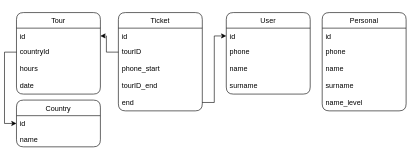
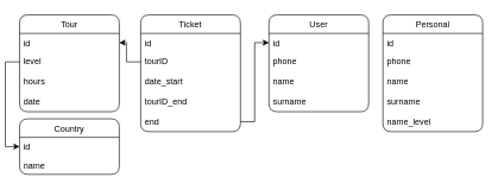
  <mxCell id="0" />
  <mxCell id="1" parent="0" />
  <mxCell id="2" value="Country" style="swimlane;fontStyle=0;childLayout=stackLayout;horizontal=1;startSize=26;fillColor=none;horizontalStack=0;resizeParent=1;resizeParentMax=0;resizeLast=0;collapsible=1;marginBottom=0;rounded=1;sketch=0;" vertex="1" parent="1"><mxGeometry x="20" y="166" width="140" height="78" as="geometry" /></mxCell>
  <mxCell id="3" value="id" style="text;strokeColor=none;fillColor=none;align=left;verticalAlign=top;spacingLeft=4;spacingRight=4;overflow=hidden;rotatable=0;points=[[0,0.5],[1,0.5]];portConstraint=eastwest;" vertex="1" parent="2"><mxGeometry y="26" width="140" height="26" as="geometry" /></mxCell>
  <mxCell id="4" value="name" style="text;strokeColor=none;fillColor=none;align=left;verticalAlign=top;spacingLeft=4;spacingRight=4;overflow=hidden;rotatable=0;points=[[0,0.5],[1,0.5]];portConstraint=eastwest;rounded=1;sketch=0;" vertex="1" parent="2"><mxGeometry y="52" width="140" height="26" as="geometry" /></mxCell>
  <mxCell id="5" value="User" style="swimlane;fontStyle=0;childLayout=stackLayout;horizontal=1;startSize=26;fillColor=none;horizontalStack=0;resizeParent=1;resizeParentMax=0;resizeLast=0;collapsible=1;marginBottom=0;verticalAlign=middle;rounded=1;" vertex="1" parent="1"><mxGeometry x="370" width="140" height="136" as="geometry" y="20" /></mxCell>
  <mxCell id="6" value="id" style="text;strokeColor=none;fillColor=none;align=left;verticalAlign=top;spacingLeft=4;spacingRight=4;overflow=hidden;rotatable=0;points=[[0,0.5],[1,0.5]];portConstraint=eastwest;" vertex="1" parent="5"><mxGeometry y="26" width="140" height="26" as="geometry" /></mxCell>
  <mxCell id="7" value="phone" style="text;strokeColor=none;fillColor=none;align=left;verticalAlign=top;spacingLeft=4;spacingRight=4;overflow=hidden;rotatable=0;points=[[0,0.5],[1,0.5]];portConstraint=eastwest;" vertex="1" parent="5"><mxGeometry y="52" width="140" height="28" as="geometry" /></mxCell>
  <mxCell id="8" value="name" style="text;strokeColor=none;fillColor=none;align=left;verticalAlign=top;spacingLeft=4;spacingRight=4;overflow=hidden;rotatable=0;points=[[0,0.5],[1,0.5]];portConstraint=eastwest;" vertex="1" parent="5"><mxGeometry y="80" width="140" height="28" as="geometry" /></mxCell>
  <mxCell id="9" value="surname" style="text;strokeColor=none;fillColor=none;align=left;verticalAlign=top;spacingLeft=4;spacingRight=4;overflow=hidden;rotatable=0;points=[[0,0.5],[1,0.5]];portConstraint=eastwest;" vertex="1" parent="5"><mxGeometry y="108" width="140" height="28" as="geometry" /></mxCell>
  <mxCell id="10" value="Tour" style="swimlane;fontStyle=0;childLayout=stackLayout;horizontal=1;startSize=26;fillColor=none;horizontalStack=0;resizeParent=1;resizeParentMax=0;resizeLast=0;collapsible=1;marginBottom=0;verticalAlign=middle;rounded=1;" vertex="1" parent="1"><mxGeometry x="20" width="140" height="136" as="geometry" y="20" /></mxCell>
  <mxCell id="11" value="id" style="text;strokeColor=none;fillColor=none;align=left;verticalAlign=top;spacingLeft=4;spacingRight=4;overflow=hidden;rotatable=0;points=[[0,0.5],[1,0.5]];portConstraint=eastwest;" vertex="1" parent="10"><mxGeometry y="26" width="140" height="26" as="geometry" /></mxCell>
- <mxCell id="12" value="countryId" style="text;strokeColor=none;fillColor=none;align=left;verticalAlign=top;spacingLeft=4;spacingRight=4;overflow=hidden;rotatable=0;points=[[0,0.5],[1,0.5]];portConstraint=eastwest;" vertex="1" parent="10"><mxGeometry y="52" width="140" height="28" as="geometry" /></mxCell>
+ <mxCell id="12" value="level" style="text;strokeColor=none;fillColor=none;align=left;verticalAlign=top;spacingLeft=4;spacingRight=4;overflow=hidden;rotatable=0;points=[[0,0.5],[1,0.5]];portConstraint=eastwest;" vertex="1" parent="10"><mxGeometry y="52" width="140" height="28" as="geometry" /></mxCell>
  <mxCell id="13" value="hours" style="text;strokeColor=none;fillColor=none;align=left;verticalAlign=top;spacingLeft=4;spacingRight=4;overflow=hidden;rotatable=0;points=[[0,0.5],[1,0.5]];portConstraint=eastwest;" vertex="1" parent="10"><mxGeometry y="80" width="140" height="28" as="geometry" /></mxCell>
  <mxCell id="14" value="date" style="text;strokeColor=none;fillColor=none;align=left;verticalAlign=top;spacingLeft=4;spacingRight=4;overflow=hidden;rotatable=0;points=[[0,0.5],[1,0.5]];portConstraint=eastwest;" vertex="1" parent="10"><mxGeometry y="108" width="140" height="28" as="geometry" /></mxCell>
  <mxCell id="15" value="Ticket" style="swimlane;fontStyle=0;childLayout=stackLayout;horizontal=1;startSize=26;fillColor=none;horizontalStack=0;resizeParent=1;resizeParentMax=0;resizeLast=0;collapsible=1;marginBottom=0;verticalAlign=middle;rounded=1;" vertex="1" parent="1"><mxGeometry x="190" width="140" height="164" as="geometry" y="20" /></mxCell>
  <mxCell id="16" value="id" style="text;strokeColor=none;fillColor=none;align=left;verticalAlign=top;spacingLeft=4;spacingRight=4;overflow=hidden;rotatable=0;points=[[0,0.5],[1,0.5]];portConstraint=eastwest;" vertex="1" parent="15"><mxGeometry y="26" width="140" height="26" as="geometry" /></mxCell>
  <mxCell id="17" value="tourID" style="text;strokeColor=none;fillColor=none;align=left;verticalAlign=top;spacingLeft=4;spacingRight=4;overflow=hidden;rotatable=0;points=[[0,0.5],[1,0.5]];portConstraint=eastwest;" vertex="1" parent="15"><mxGeometry y="52" width="140" height="28" as="geometry" /></mxCell>
- <mxCell id="18" value="phone_start " style="text;strokeColor=none;fillColor=none;align=left;verticalAlign=top;spacingLeft=4;spacingRight=4;overflow=hidden;rotatable=0;points=[[0,0.5],[1,0.5]];portConstraint=eastwest;" vertex="1" parent="15"><mxGeometry y="80" width="140" height="28" as="geometry" /></mxCell>
+ <mxCell id="18" value="date_start " style="text;strokeColor=none;fillColor=none;align=left;verticalAlign=top;spacingLeft=4;spacingRight=4;overflow=hidden;rotatable=0;points=[[0,0.5],[1,0.5]];portConstraint=eastwest;" vertex="1" parent="15"><mxGeometry y="80" width="140" height="28" as="geometry" /></mxCell>
  <mxCell id="19" value="tourID_end" style="text;strokeColor=none;fillColor=none;align=left;verticalAlign=top;spacingLeft=4;spacingRight=4;overflow=hidden;rotatable=0;points=[[0,0.5],[1,0.5]];portConstraint=eastwest;" vertex="1" parent="15"><mxGeometry y="108" width="140" height="28" as="geometry" /></mxCell>
  <mxCell id="20" value="end" style="text;strokeColor=none;fillColor=none;align=left;verticalAlign=top;spacingLeft=4;spacingRight=4;overflow=hidden;rotatable=0;points=[[0,0.5],[1,0.5]];portConstraint=eastwest;" vertex="1" parent="15"><mxGeometry y="136" width="140" height="28" as="geometry" /></mxCell>
  <mxCell id="21" value="" style="edgeStyle=orthogonalEdgeStyle;rounded=0;orthogonalLoop=1;jettySize=auto;html=1;entryX=0;entryY=0.5;entryDx=0;entryDy=0;" edge="1" parent="1" source="12" target="3"><mxGeometry relative="1" as="geometry" /></mxCell>
  <mxCell id="22" value="" style="edgeStyle=orthogonalEdgeStyle;rounded=0;orthogonalLoop=1;jettySize=auto;html=1;entryX=1;entryY=0.5;entryDx=0;entryDy=0;" edge="1" parent="1" source="17" target="11"><mxGeometry relative="1" as="geometry" /></mxCell>
  <mxCell id="23" value="" style="edgeStyle=orthogonalEdgeStyle;rounded=0;orthogonalLoop=1;jettySize=auto;html=1;entryX=0;entryY=0.5;entryDx=0;entryDy=0;exitX=1;exitY=0.5;exitDx=0;exitDy=0;" edge="1" parent="1" source="20" target="6"><mxGeometry relative="1" as="geometry" /></mxCell>
  <mxCell id="24" value="Personal" style="swimlane;fontStyle=0;childLayout=stackLayout;horizontal=1;startSize=26;fillColor=none;horizontalStack=0;resizeParent=1;resizeParentMax=0;resizeLast=0;collapsible=1;marginBottom=0;verticalAlign=middle;rounded=1;" vertex="1" parent="1"><mxGeometry x="530" width="140" height="164" as="geometry" y="20" /></mxCell>
  <mxCell id="25" value="id" style="text;strokeColor=none;fillColor=none;align=left;verticalAlign=top;spacingLeft=4;spacingRight=4;overflow=hidden;rotatable=0;points=[[0,0.5],[1,0.5]];portConstraint=eastwest;" vertex="1" parent="24"><mxGeometry y="26" width="140" height="26" as="geometry" /></mxCell>
  <mxCell id="26" value="phone" style="text;strokeColor=none;fillColor=none;align=left;verticalAlign=top;spacingLeft=4;spacingRight=4;overflow=hidden;rotatable=0;points=[[0,0.5],[1,0.5]];portConstraint=eastwest;" vertex="1" parent="24"><mxGeometry y="52" width="140" height="28" as="geometry" /></mxCell>
  <mxCell id="27" value="name" style="text;strokeColor=none;fillColor=none;align=left;verticalAlign=top;spacingLeft=4;spacingRight=4;overflow=hidden;rotatable=0;points=[[0,0.5],[1,0.5]];portConstraint=eastwest;" vertex="1" parent="24"><mxGeometry y="80" width="140" height="28" as="geometry" /></mxCell>
  <mxCell id="28" value="surname" style="text;strokeColor=none;fillColor=none;align=left;verticalAlign=top;spacingLeft=4;spacingRight=4;overflow=hidden;rotatable=0;points=[[0,0.5],[1,0.5]];portConstraint=eastwest;" vertex="1" parent="24"><mxGeometry y="108" width="140" height="28" as="geometry" /></mxCell>
  <mxCell id="29" value="name_level" style="text;strokeColor=none;fillColor=none;align=left;verticalAlign=top;spacingLeft=4;spacingRight=4;overflow=hidden;rotatable=0;points=[[0,0.5],[1,0.5]];portConstraint=eastwest;" vertex="1" parent="24"><mxGeometry y="136" width="140" height="28" as="geometry" /></mxCell>
